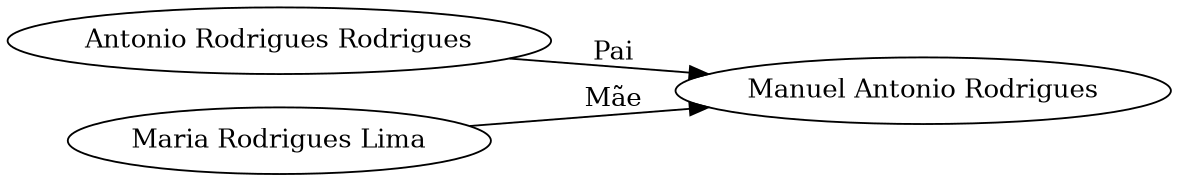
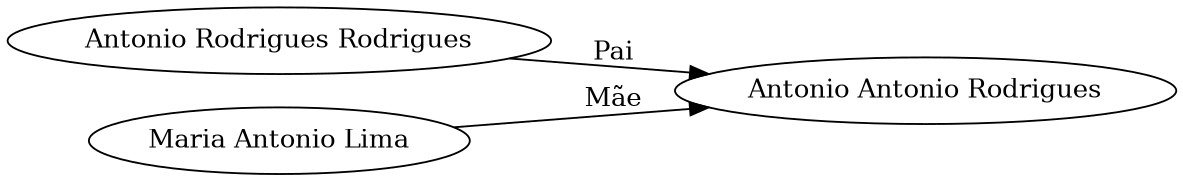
  digraph {
    fontname="DejaVu Serif"
    rankdir=LR
    node [fontname="DejaVu Serif"]
    edge [fontname="DejaVu Serif"]
    n1 [label="Antonio Rodrigues Rodrigues"]
-   "Manuel Antonio Rodrigues"
-   "Maria Rodrigues Lima"
+   "Manuel Antonio Rodrigues" [label="Antonio Antonio Rodrigues"]
+   "Maria Rodrigues Lima" [label="Maria Antonio Lima"]
    n1 -> "Manuel Antonio Rodrigues" [label=Pai]
    "Maria Rodrigues Lima" -> "Manuel Antonio Rodrigues" [label="Mãe"]
  }
